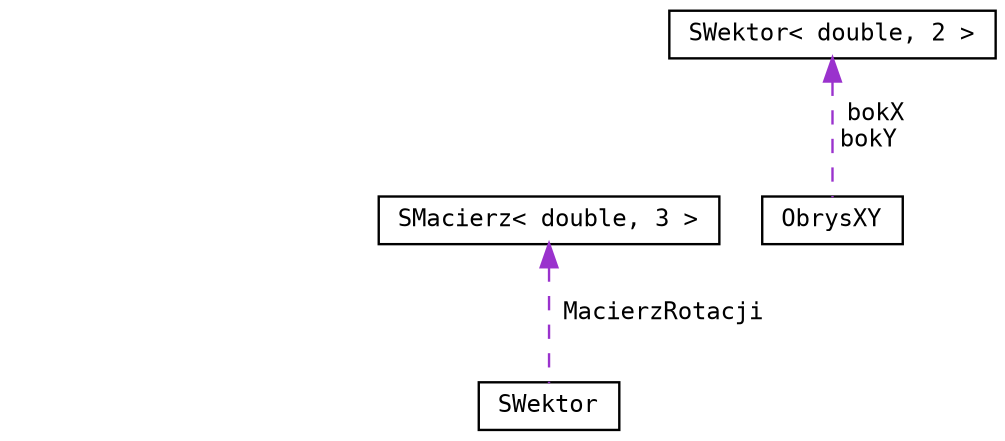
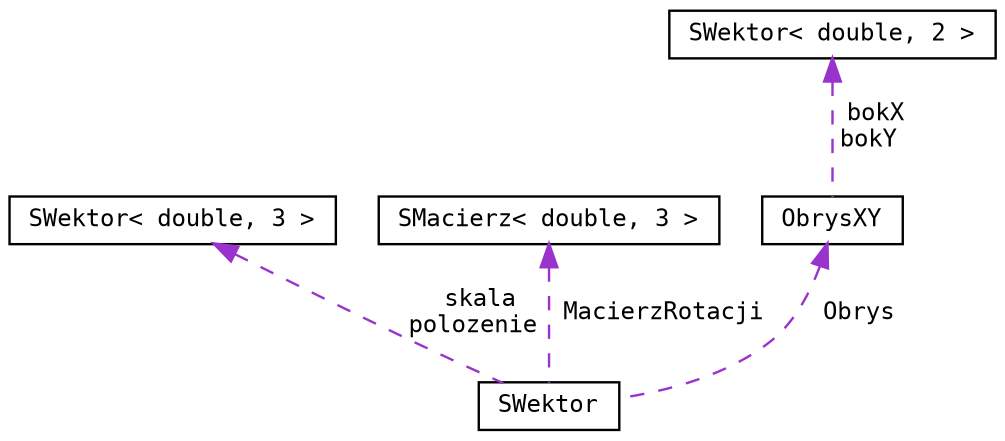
  digraph {
    fontname="DejaVu Sans Mono"
    node [color=black fillcolor=white fontname="DejaVu Sans Mono" fontsize=10 shape=record style=filled]
    edge [color=darkorchid3 dir=back fontname="DejaVu Sans Mono" fontsize=10 labelfontname=Helvetica labelfontsize=10 style=dashed]
    n1 [height=0.2 label=SWektor width=0.4]
+   n2 [height=0.2 label="SWektor\< double, 3 \>" width=0.4]
    n3 [height=0.2 label="SMacierz\< double, 3 \>" width=0.4]
    n4 [height=0.2 label=ObrysXY width=0.4]
    n5 [height=0.2 label="SWektor\< double, 2 \>" width=0.4]
+   n2 -> n1 [label=" skala\npolozenie"]
    n3 -> n1 [label=" MacierzRotacji"]
+   n4 -> n1 [label=" Obrys"]
    n5 -> n4 [label=" bokX\nbokY"]
  }
